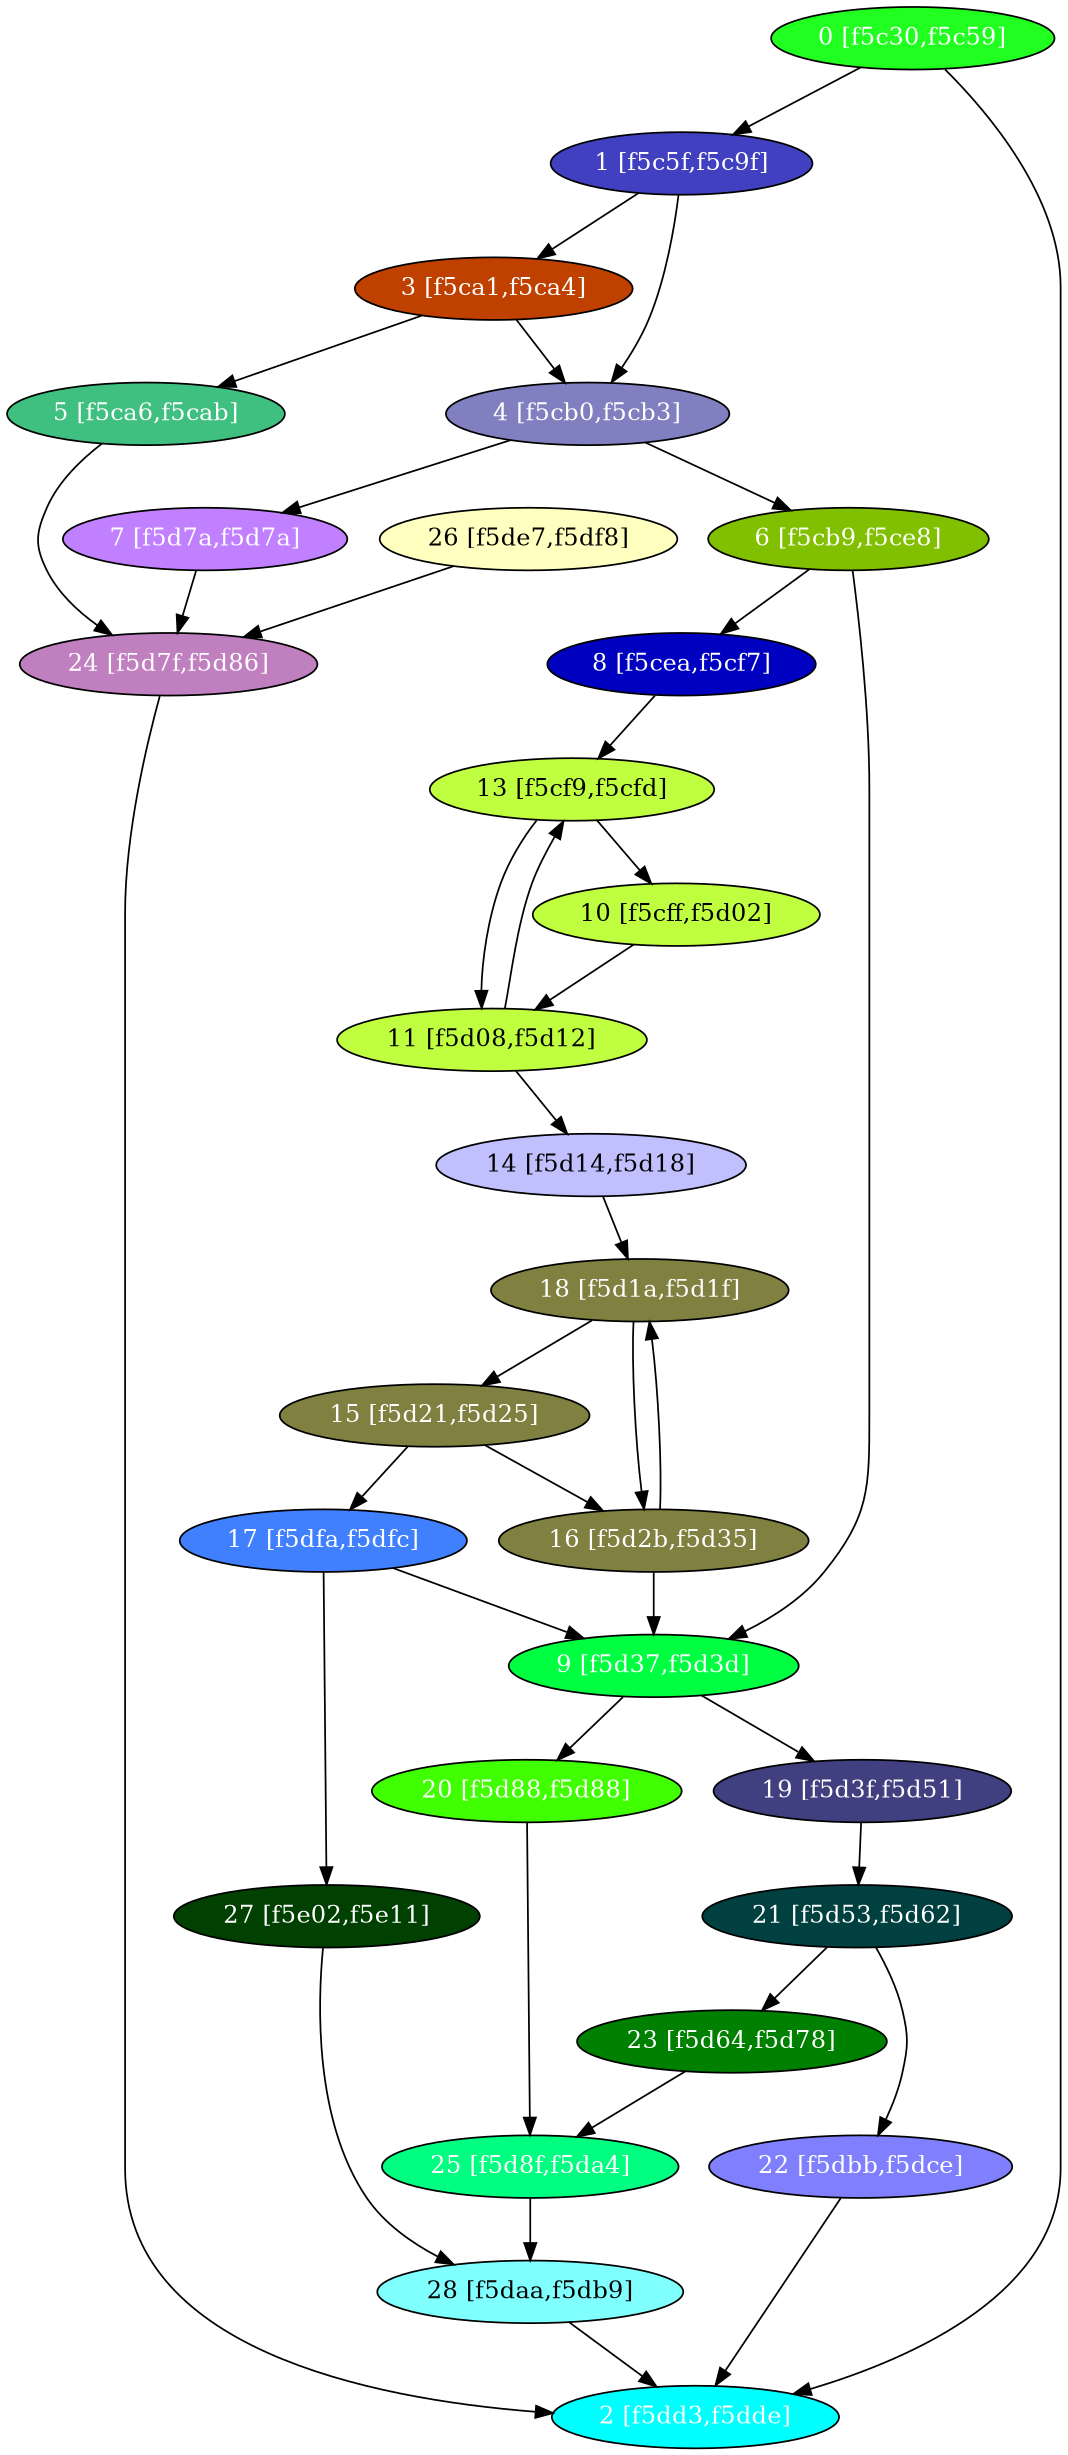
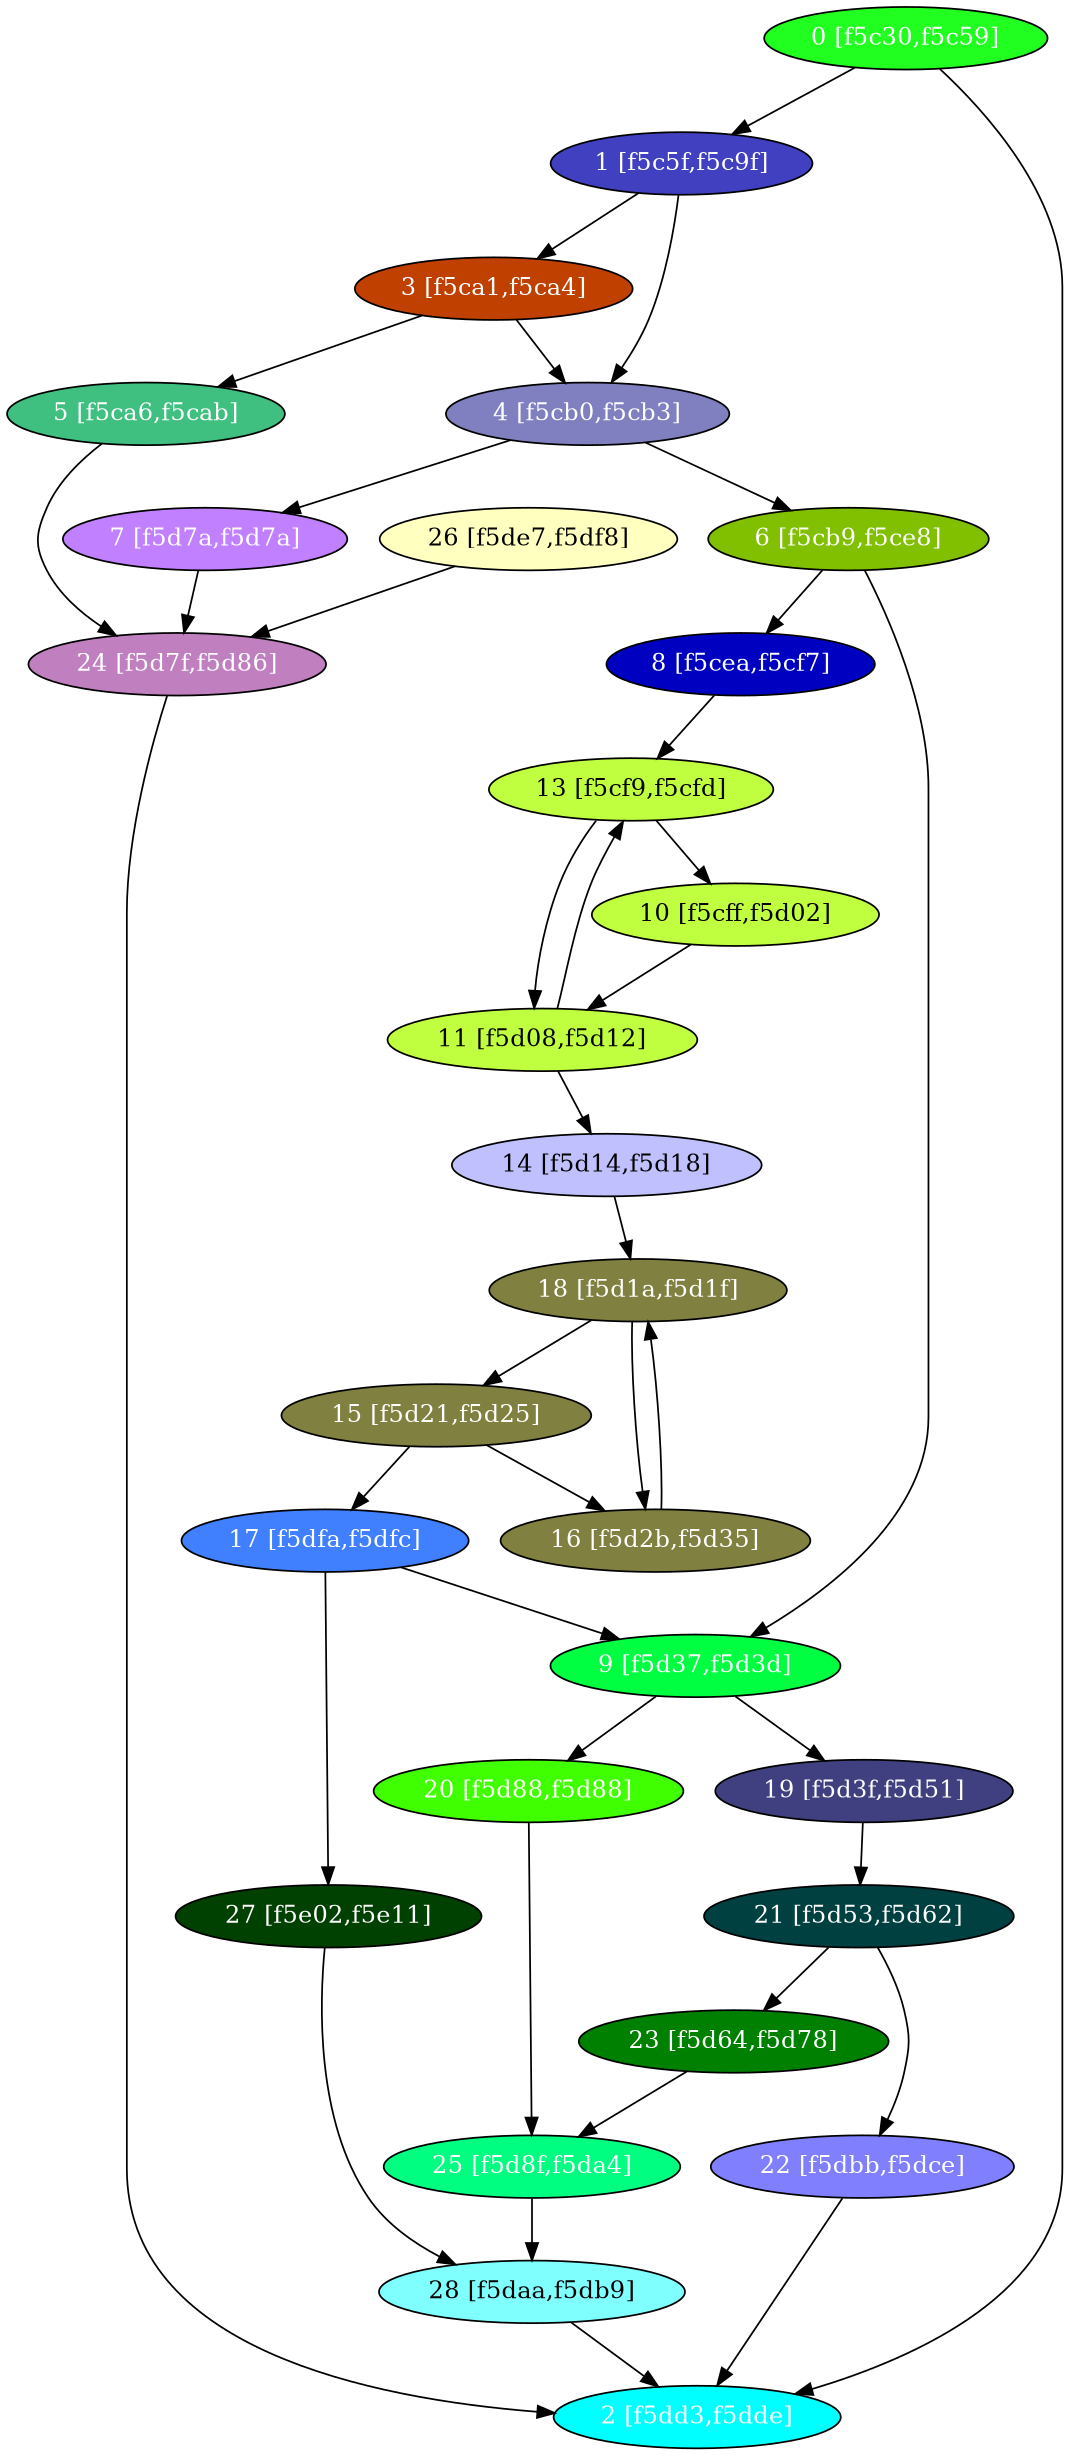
  digraph {
    node [fillcolor="#C0FF40" fontcolor="#ffffff" shape=oval style=filled]
    n1 [fillcolor="#20FF20" label="0 [f5c30,f5c59]"]
    n2 [fillcolor="#4040C0" label="1 [f5c5f,f5c9f]"]
    n3 [fillcolor="#00FFFF" label="2 [f5dd3,f5dde]"]
    n4 [fillcolor="#C04000" label="3 [f5ca1,f5ca4]"]
    n5 [fillcolor="#8080C0" label="4 [f5cb0,f5cb3]"]
    n6 [fillcolor="#40C080" label="5 [f5ca6,f5cab]"]
    n7 [fillcolor="#80C000" label="6 [f5cb9,f5ce8]"]
    n8 [fillcolor="#C080FF" label="7 [f5d7a,f5d7a]"]
    n9 [fillcolor="#C080C0" label="24 [f5d7f,f5d86]"]
    n10 [fillcolor="#0000C0" label="8 [f5cea,f5cf7]"]
    n11 [fillcolor="#00FF40" label="9 [f5d37,f5d3d]"]
    n12 [fontcolor="#000000" label="13 [f5cf9,f5cfd]"]
    n13 [fillcolor="#404080" label="19 [f5d3f,f5d51]"]
    n14 [fillcolor="#40FF00" label="20 [f5d88,f5d88]"]
    n15 [fontcolor="#000000" label="10 [f5cff,f5d02]"]
    n16 [fontcolor="#000000" label="11 [f5d08,f5d12]"]
    n17 [fillcolor="#004040" label="21 [f5d53,f5d62]"]
    n18 [fillcolor="#00FF80" label="25 [f5d8f,f5da4]"]
    n19 [fillcolor="#C0C0FF" fontcolor="#000000" label="14 [f5d14,f5d18]"]
    n20 [fillcolor="#808040" label="18 [f5d1a,f5d1f]"]
    n21 [fillcolor="#FFFFC0" fontcolor="#000000" label="26 [f5de7,f5df8]"]
    n22 [fillcolor="#808040" label="15 [f5d21,f5d25]"]
    n23 [fillcolor="#808040" label="16 [f5d2b,f5d35]"]
    n24 [fillcolor="#4080FF" label="17 [f5dfa,f5dfc]"]
    n25 [fillcolor="#004000" label="27 [f5e02,f5e11]"]
    n26 [fillcolor="#80FFFF" fontcolor="#000000" label="28 [f5daa,f5db9]"]
    n27 [fillcolor="#8080FF" label="22 [f5dbb,f5dce]"]
    n28 [fillcolor="#008000" label="23 [f5d64,f5d78]"]
    n1 -> n2
    n1 -> n3
    n2 -> n4
    n2 -> n5
    n4 -> n5
    n4 -> n6
    n5 -> n7
    n5 -> n8
    n6 -> n9
    n7 -> n10
    n7 -> n11
    n8 -> n9
    n9 -> n3
    n10 -> n12
    n11 -> n13
    n11 -> n14
    n12 -> n15
    n12 -> n16
    n13 -> n17
    n14 -> n18
    n15 -> n16
    n16 -> n12
    n16 -> n19
    n17 -> n27
    n17 -> n28
    n18 -> n26
    n19 -> n20
    n20 -> n22
    n20 -> n23
    n21 -> n9
    n22 -> n23
    n22 -> n24
-   n23 -> n11
    n23 -> n20
    n24 -> n11
    n24 -> n25
    n25 -> n26
    n26 -> n3
    n27 -> n3
    n28 -> n18
  }
